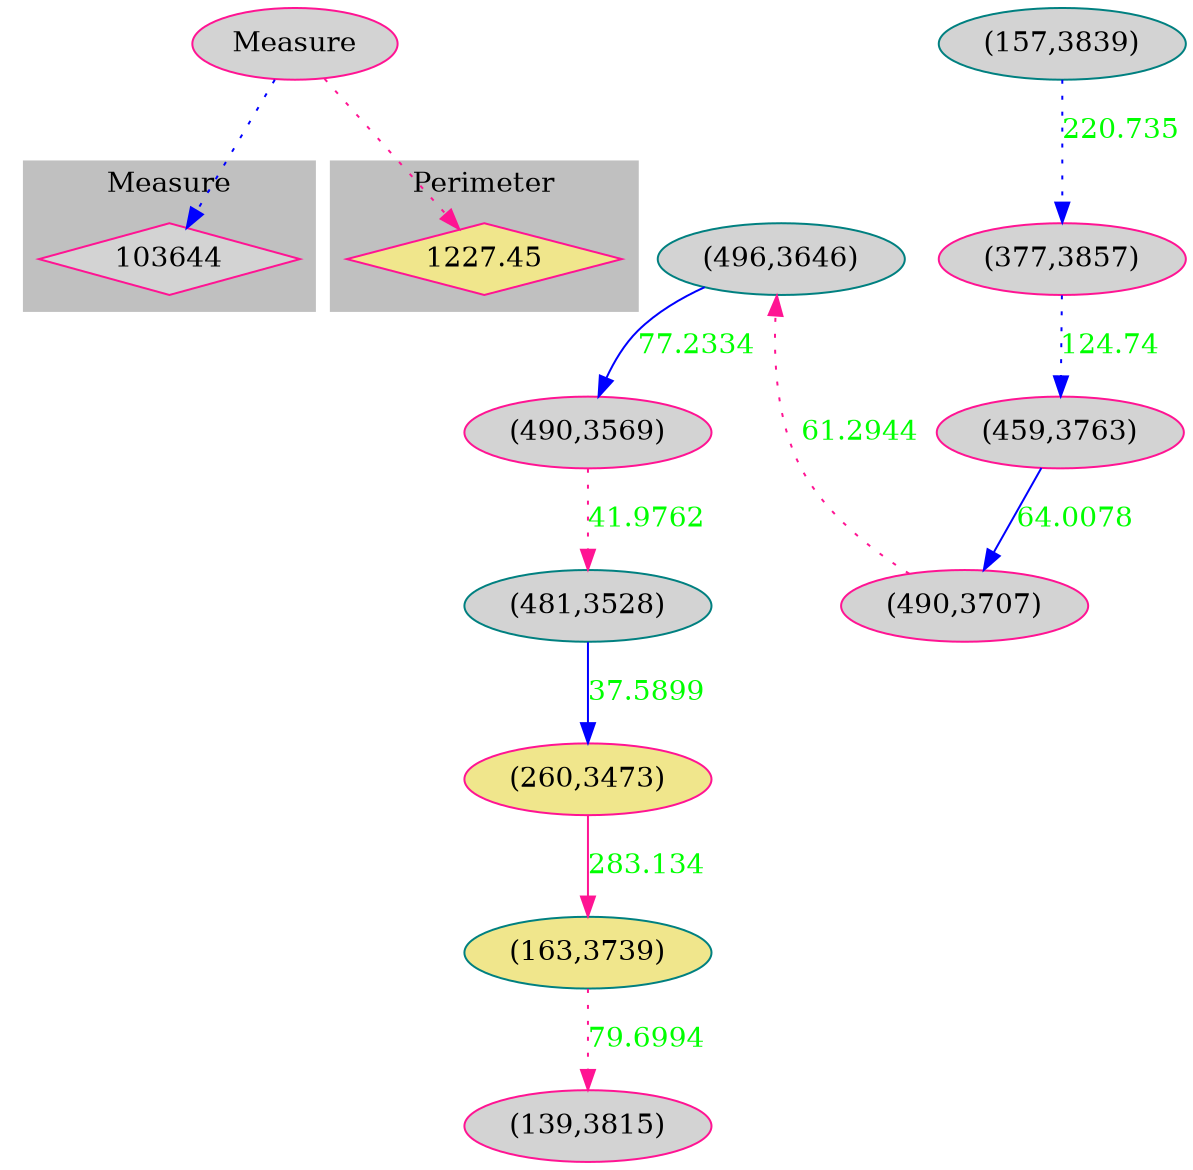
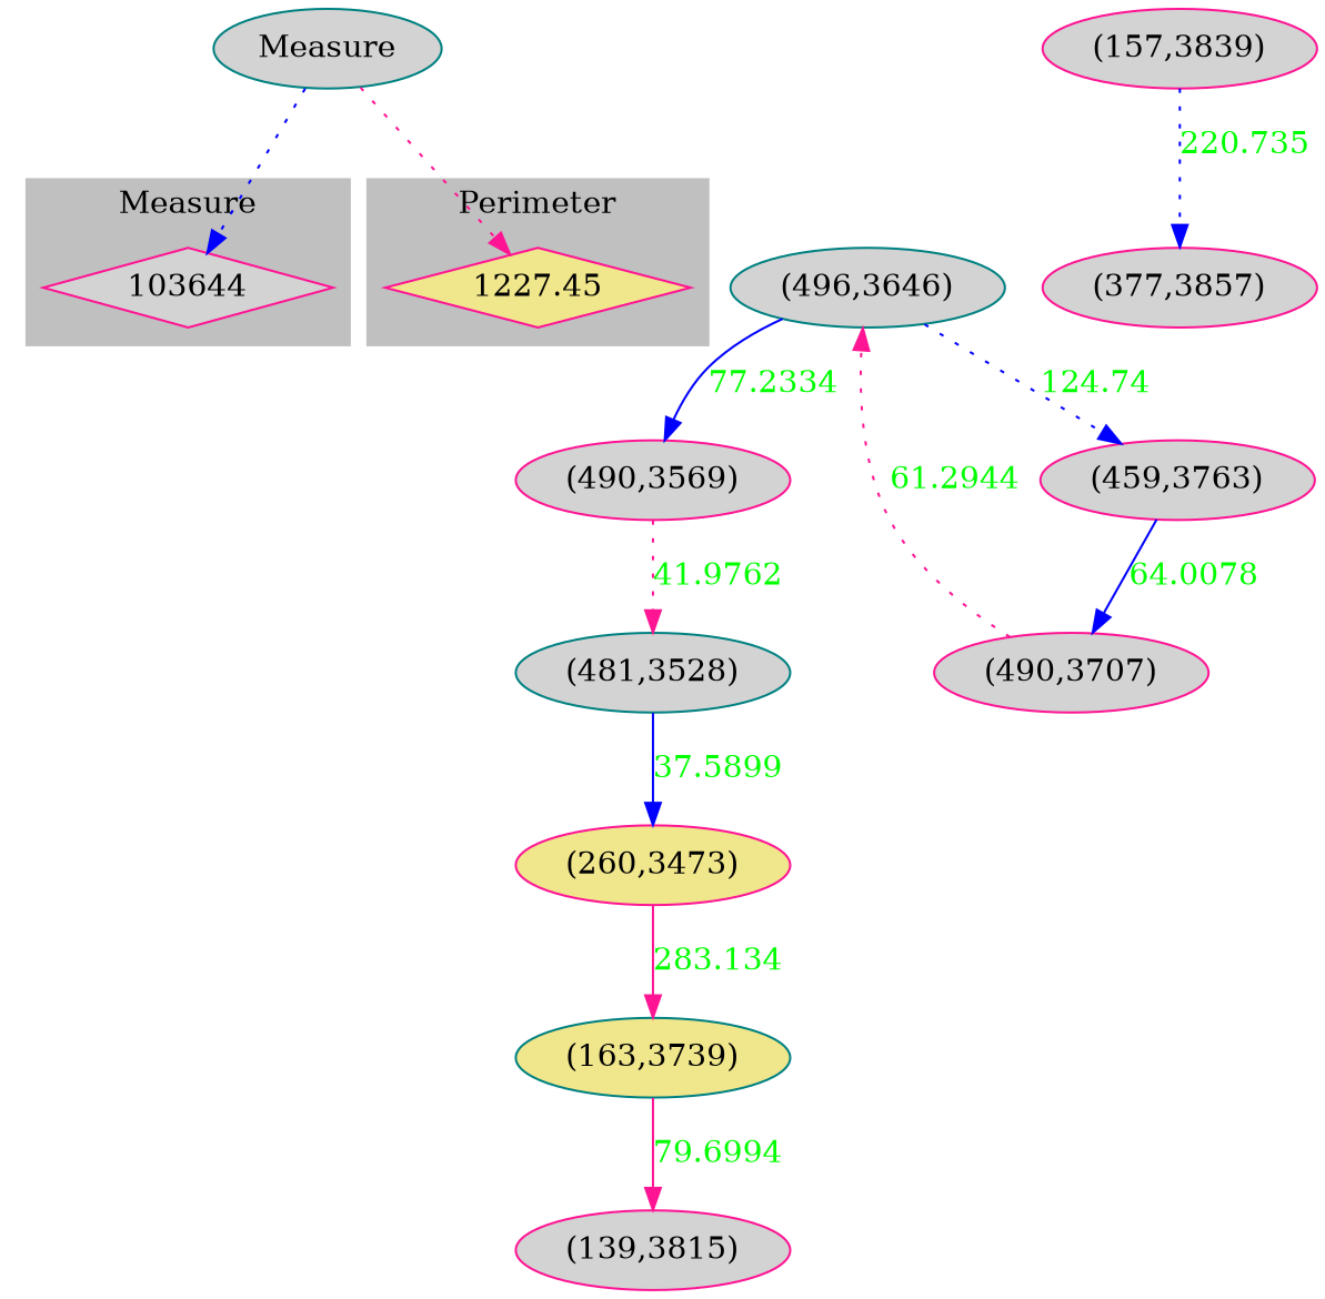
  digraph {
    node [color=deeppink fillcolor=lightgrey style=filled]
    edge [color=blue style=dotted]
    103644 [shape=diamond]
    n2 [fillcolor=khaki label=1227.45 shape=diamond]
-   Measure
+   Measure [color=teal]
    "(260,3473)" [fillcolor=khaki]
    "(163,3739)" [color=teal fillcolor=khaki]
    "(139,3815)"
-   "(157,3839)" [color=teal]
+   "(157,3839)"
    "(377,3857)"
    "(459,3763)"
    "(490,3707)"
    "(496,3646)" [color=teal]
    "(490,3569)"
    "(481,3528)" [color=teal]
    subgraph cluster_1 {
      color=grey
      label=Measure
      style=filled
      103644
    }
    subgraph cluster_2 {
      color=grey
      label=Perimeter
      style=filled
      n2
    }
    Measure -> 103644
    Measure -> n2 [color=deeppink]
    "(260,3473)" -> "(163,3739)" [color=deeppink label=<<font color="green">283.134</font>> style=solid]
-   "(163,3739)" -> "(139,3815)" [color=deeppink label=<<font color="green">79.6994</font>>]
+   "(163,3739)" -> "(139,3815)" [color=deeppink label=<<font color="green">79.6994</font>> style=solid]
    "(157,3839)" -> "(377,3857)" [label=<<font color="green">220.735</font>>]
-   "(377,3857)" -> "(459,3763)" [label=<<font color="green">124.74</font>>]
+   "(496,3646)" -> "(459,3763)" [label=<<font color="green">124.74</font>>]
    "(459,3763)" -> "(490,3707)" [label=<<font color="green">64.0078</font>> style=solid]
    "(490,3707)" -> "(496,3646)" [color=deeppink label=<<font color="green">61.2944</font>>]
    "(496,3646)" -> "(490,3569)" [label=<<font color="green">77.2334</font>> style=solid]
    "(490,3569)" -> "(481,3528)" [color=deeppink label=<<font color="green">41.9762</font>>]
    "(481,3528)" -> "(260,3473)" [label=<<font color="green">37.5899</font>> style=solid]
  }
